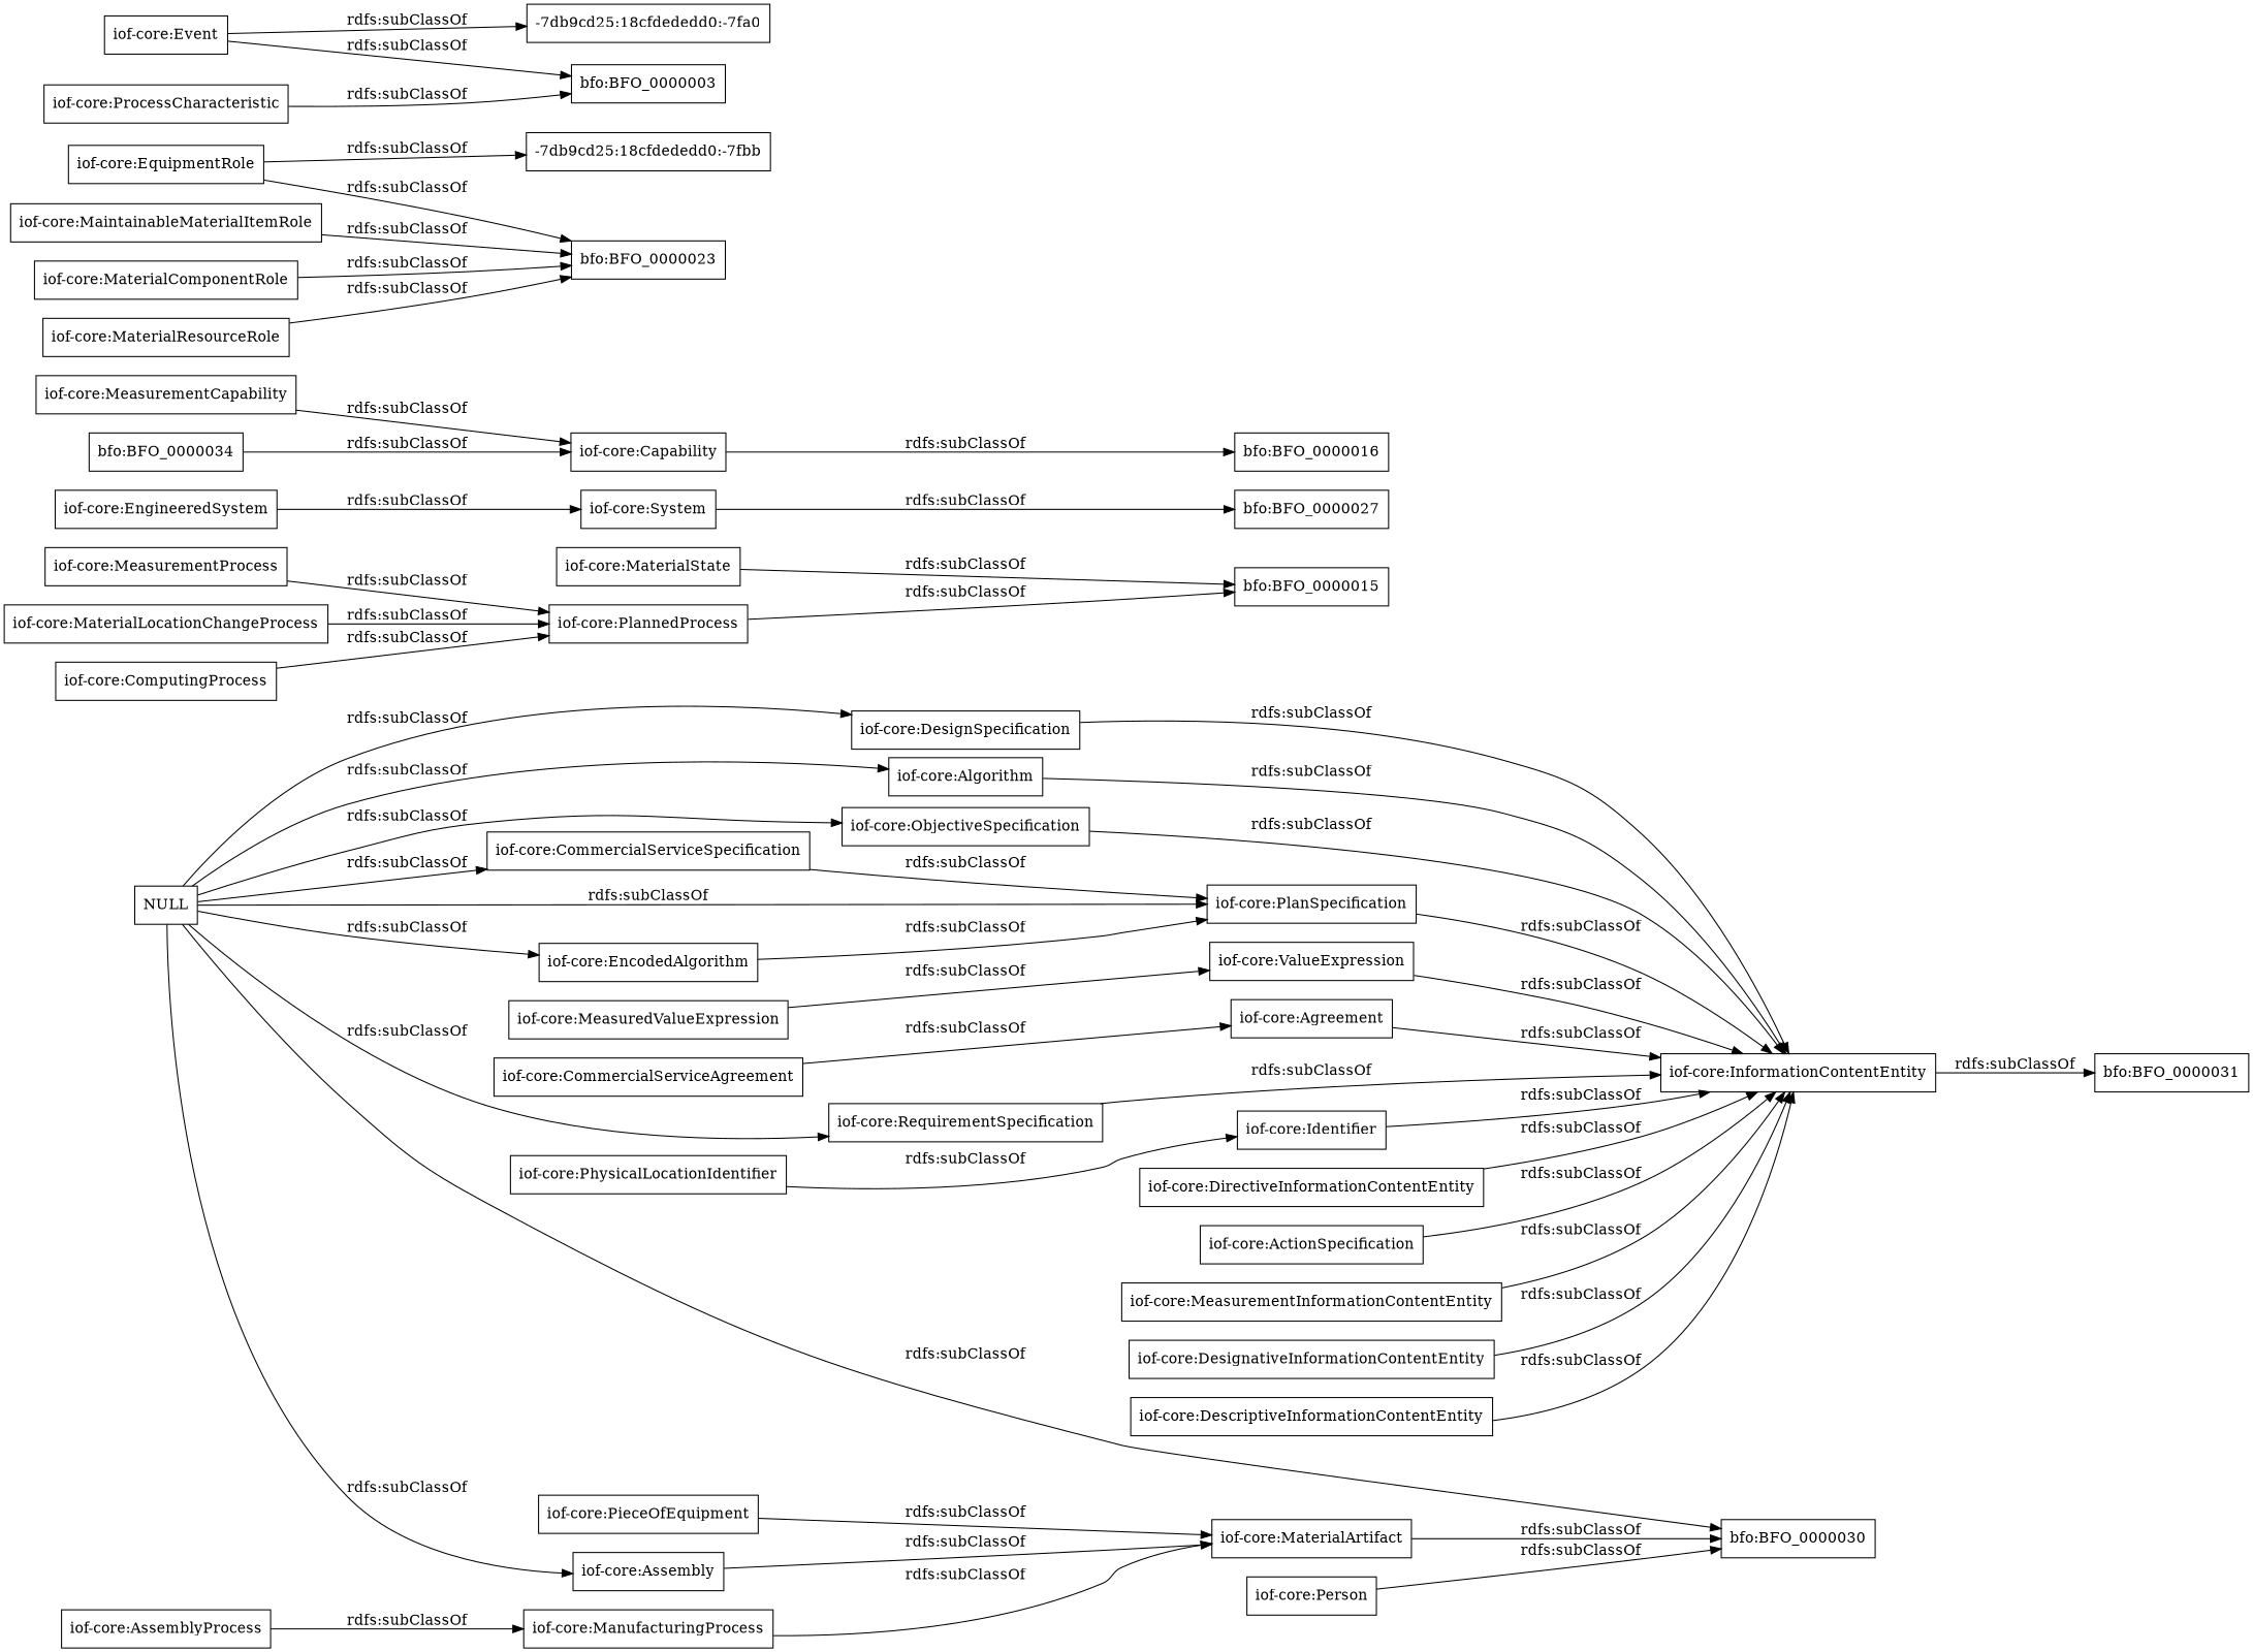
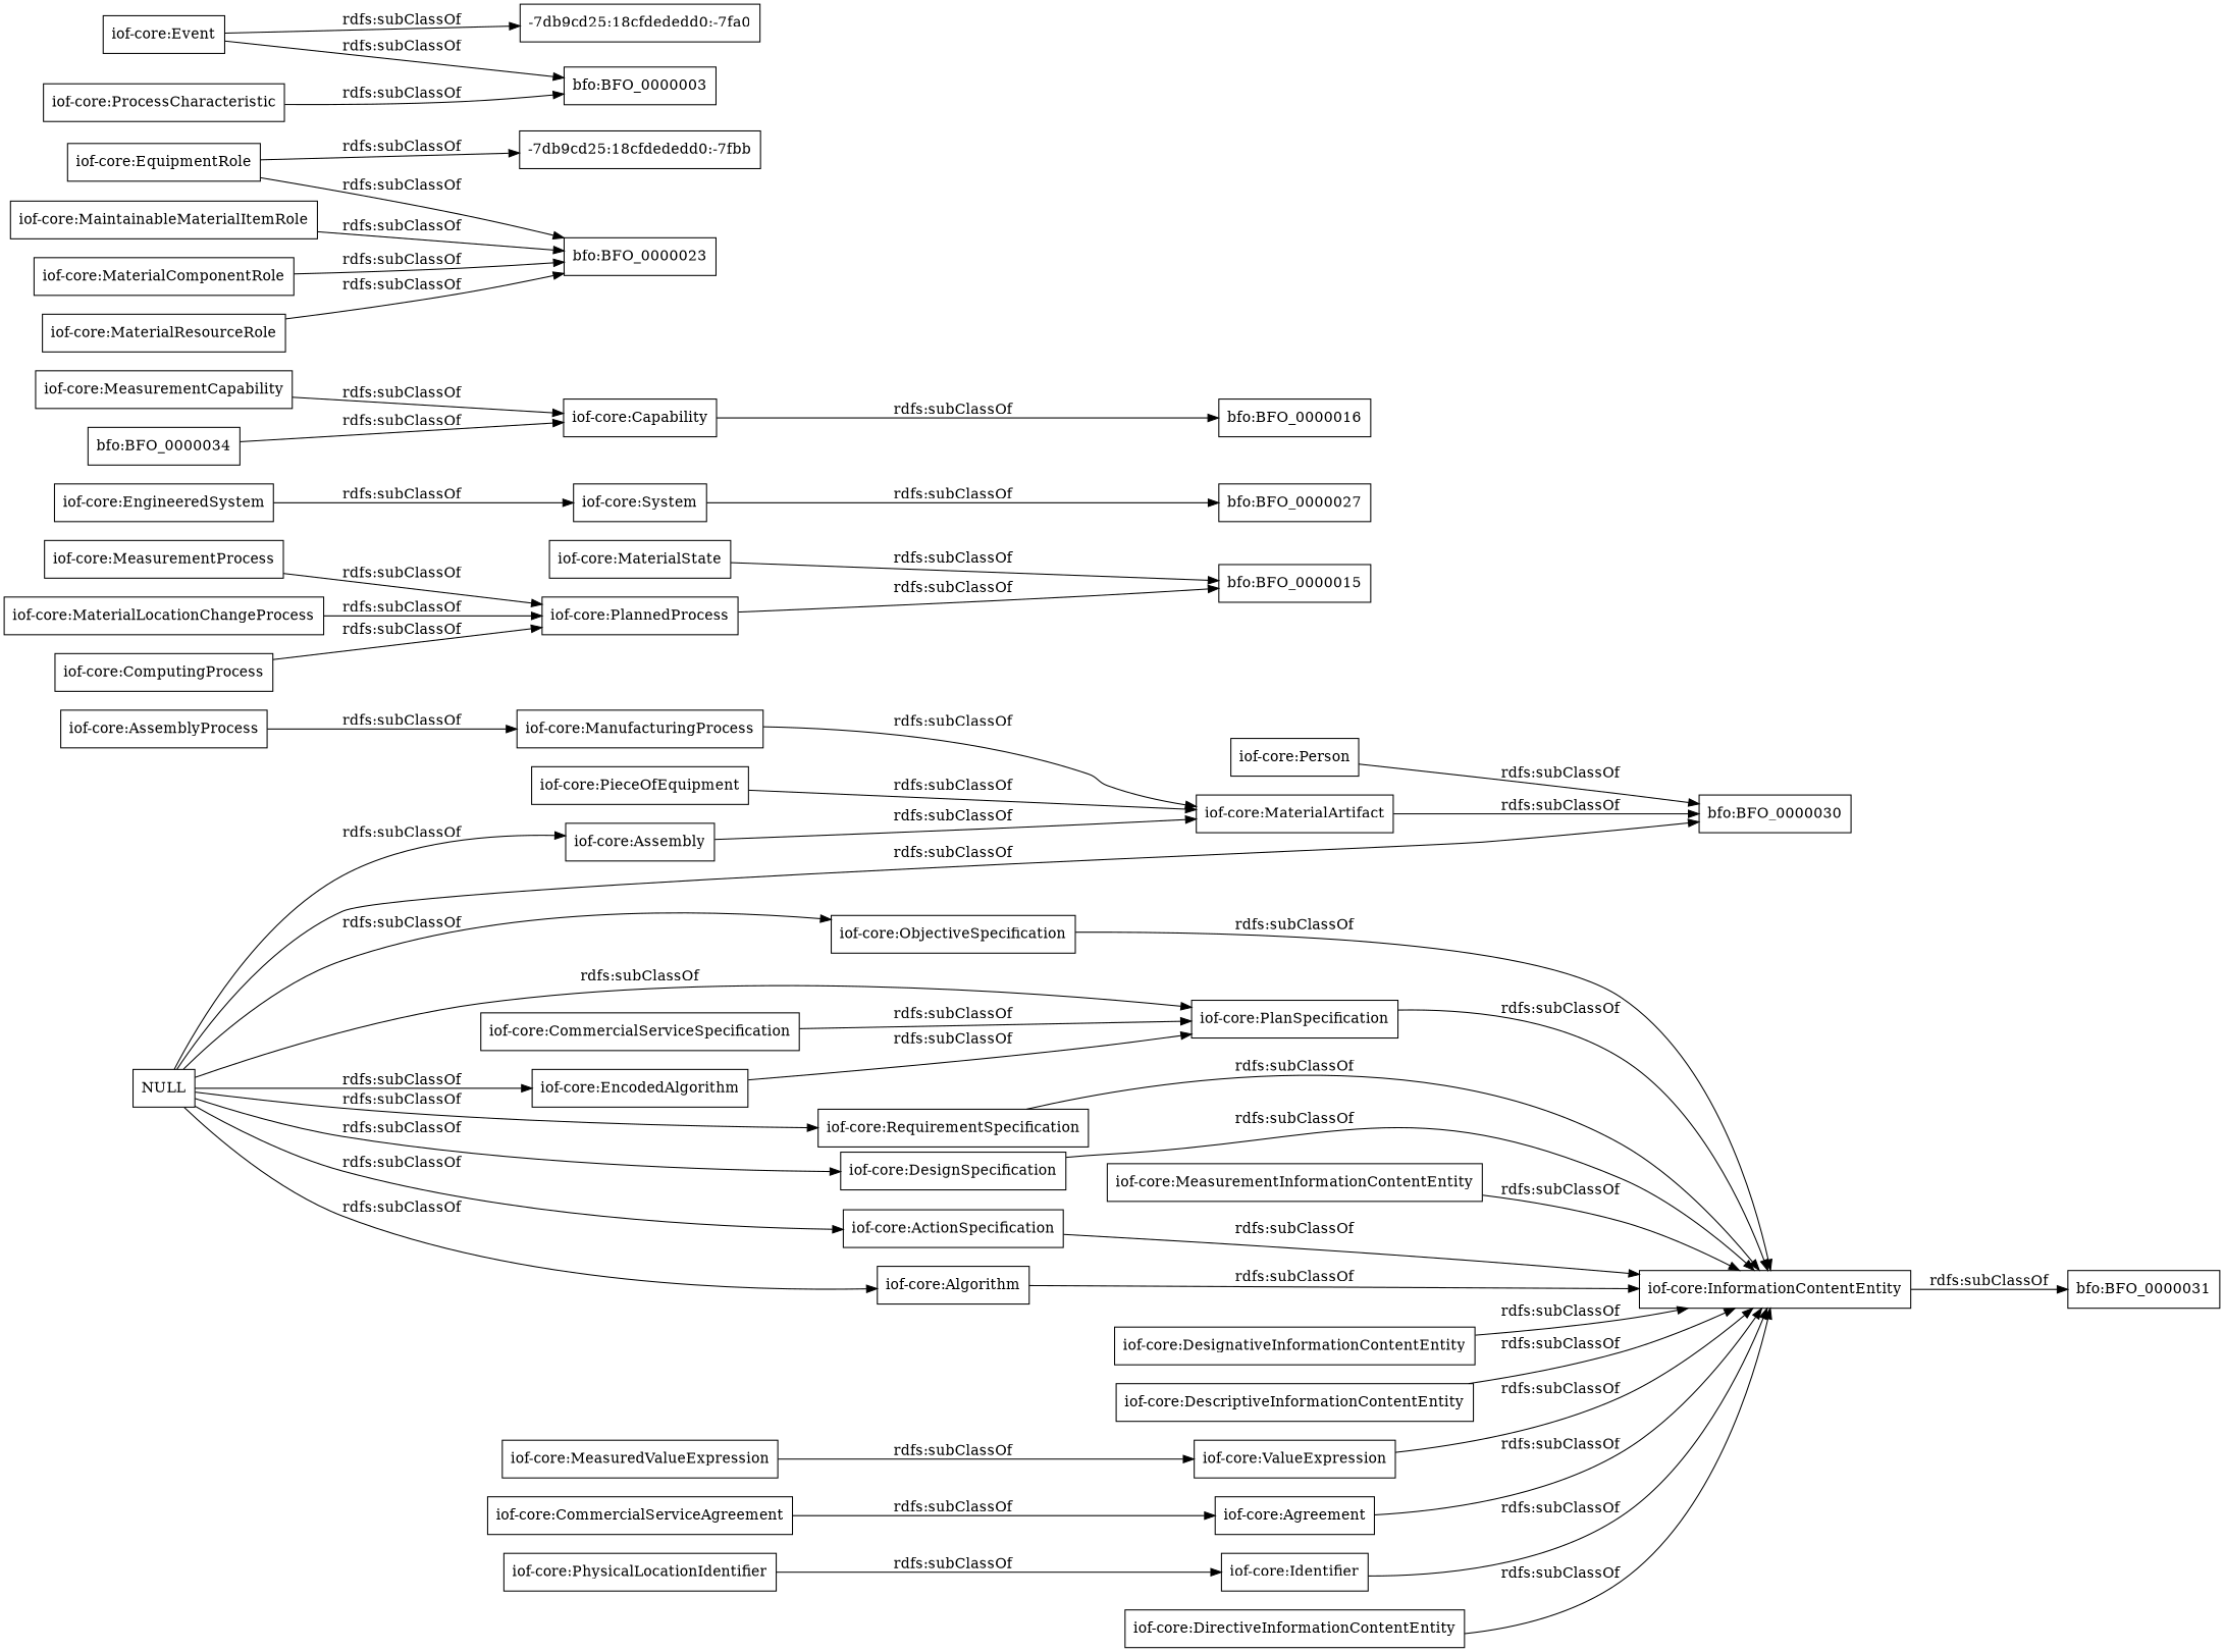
  digraph {
    rankdir=LR
    node [color=black shape=rectangle]
    "iof-core:EncodedAlgorithm"
    "iof-core:PlanSpecification"
    "iof-core:InformationContentEntity"
    "iof-core:MaterialState"
    "bfo:BFO_0000015"
    "iof-core:RequirementSpecification"
    "bfo:BFO_0000031"
    "iof-core:MeasuredValueExpression"
    "iof-core:ValueExpression"
    "iof-core:Agreement"
    "iof-core:DesignSpecification"
    "iof-core:System"
    "bfo:BFO_0000027"
    "iof-core:MeasurementProcess"
    "iof-core:PlannedProcess"
    "iof-core:MeasurementCapability"
    "iof-core:Capability"
    "bfo:BFO_0000016"
    "iof-core:EquipmentRole"
    "-7db9cd25:18cfdededd0:-7fbb"
    "bfo:BFO_0000023"
    "iof-core:Identifier"
    "iof-core:Assembly"
    "iof-core:MaterialArtifact"
    "bfo:BFO_0000030"
    "iof-core:CommercialServiceSpecification"
    "iof-core:DirectiveInformationContentEntity"
    "iof-core:MaintainableMaterialItemRole"
    "iof-core:ActionSpecification"
    "iof-core:MaterialComponentRole"
    "iof-core:MeasurementInformationContentEntity"
    "iof-core:Person"
    "iof-core:PhysicalLocationIdentifier"
    "iof-core:MaterialResourceRole"
    "iof-core:MaterialLocationChangeProcess"
    "iof-core:DesignativeInformationContentEntity"
    "iof-core:CommercialServiceAgreement"
    "iof-core:ManufacturingProcess"
    "iof-core:DescriptiveInformationContentEntity"
    "iof-core:Event"
    "-7db9cd25:18cfdededd0:-7fa0"
    "bfo:BFO_0000003"
    "iof-core:AssemblyProcess"
    "iof-core:PieceOfEquipment"
    "iof-core:ComputingProcess"
    "iof-core:Algorithm"
    "iof-core:ObjectiveSpecification"
    "iof-core:EngineeredSystem"
    "iof-core:ProcessCharacteristic"
    "bfo:BFO_0000034"
    NULL
    "iof-core:EncodedAlgorithm" -> "iof-core:PlanSpecification" [label="rdfs:subClassOf"]
    "iof-core:PlanSpecification" -> "iof-core:InformationContentEntity" [label="rdfs:subClassOf"]
    "iof-core:InformationContentEntity" -> "bfo:BFO_0000031" [label="rdfs:subClassOf"]
    "iof-core:MaterialState" -> "bfo:BFO_0000015" [label="rdfs:subClassOf"]
    "iof-core:RequirementSpecification" -> "iof-core:InformationContentEntity" [label="rdfs:subClassOf"]
    "iof-core:MeasuredValueExpression" -> "iof-core:ValueExpression" [label="rdfs:subClassOf"]
    "iof-core:ValueExpression" -> "iof-core:InformationContentEntity" [label="rdfs:subClassOf"]
    "iof-core:Agreement" -> "iof-core:InformationContentEntity" [label="rdfs:subClassOf"]
    "iof-core:DesignSpecification" -> "iof-core:InformationContentEntity" [label="rdfs:subClassOf"]
    "iof-core:System" -> "bfo:BFO_0000027" [label="rdfs:subClassOf"]
    "iof-core:MeasurementProcess" -> "iof-core:PlannedProcess" [label="rdfs:subClassOf"]
    "iof-core:PlannedProcess" -> "bfo:BFO_0000015" [label="rdfs:subClassOf"]
    "iof-core:MeasurementCapability" -> "iof-core:Capability" [label="rdfs:subClassOf"]
    "iof-core:Capability" -> "bfo:BFO_0000016" [label="rdfs:subClassOf"]
    "iof-core:EquipmentRole" -> "-7db9cd25:18cfdededd0:-7fbb" [label="rdfs:subClassOf"]
    "iof-core:EquipmentRole" -> "bfo:BFO_0000023" [label="rdfs:subClassOf"]
    "iof-core:Identifier" -> "iof-core:InformationContentEntity" [label="rdfs:subClassOf"]
    "iof-core:Assembly" -> "iof-core:MaterialArtifact" [label="rdfs:subClassOf"]
    "iof-core:MaterialArtifact" -> "bfo:BFO_0000030" [label="rdfs:subClassOf"]
    "iof-core:CommercialServiceSpecification" -> "iof-core:PlanSpecification" [label="rdfs:subClassOf"]
    "iof-core:DirectiveInformationContentEntity" -> "iof-core:InformationContentEntity" [label="rdfs:subClassOf"]
    "iof-core:MaintainableMaterialItemRole" -> "bfo:BFO_0000023" [label="rdfs:subClassOf"]
    "iof-core:ActionSpecification" -> "iof-core:InformationContentEntity" [label="rdfs:subClassOf"]
    "iof-core:MaterialComponentRole" -> "bfo:BFO_0000023" [label="rdfs:subClassOf"]
    "iof-core:MeasurementInformationContentEntity" -> "iof-core:InformationContentEntity" [label="rdfs:subClassOf"]
    "iof-core:Person" -> "bfo:BFO_0000030" [label="rdfs:subClassOf"]
    "iof-core:PhysicalLocationIdentifier" -> "iof-core:Identifier" [label="rdfs:subClassOf"]
    "iof-core:MaterialResourceRole" -> "bfo:BFO_0000023" [label="rdfs:subClassOf"]
    "iof-core:MaterialLocationChangeProcess" -> "iof-core:PlannedProcess" [label="rdfs:subClassOf"]
    "iof-core:DesignativeInformationContentEntity" -> "iof-core:InformationContentEntity" [label="rdfs:subClassOf"]
    "iof-core:CommercialServiceAgreement" -> "iof-core:Agreement" [label="rdfs:subClassOf"]
    "iof-core:ManufacturingProcess" -> "iof-core:MaterialArtifact" [label="rdfs:subClassOf"]
    "iof-core:DescriptiveInformationContentEntity" -> "iof-core:InformationContentEntity" [label="rdfs:subClassOf"]
    "iof-core:Event" -> "-7db9cd25:18cfdededd0:-7fa0" [label="rdfs:subClassOf"]
    "iof-core:Event" -> "bfo:BFO_0000003" [label="rdfs:subClassOf"]
    "iof-core:AssemblyProcess" -> "iof-core:ManufacturingProcess" [label="rdfs:subClassOf"]
    "iof-core:PieceOfEquipment" -> "iof-core:MaterialArtifact" [label="rdfs:subClassOf"]
    "iof-core:ComputingProcess" -> "iof-core:PlannedProcess" [label="rdfs:subClassOf"]
    "iof-core:Algorithm" -> "iof-core:InformationContentEntity" [label="rdfs:subClassOf"]
    "iof-core:ObjectiveSpecification" -> "iof-core:InformationContentEntity" [label="rdfs:subClassOf"]
    "iof-core:EngineeredSystem" -> "iof-core:System" [label="rdfs:subClassOf"]
    "iof-core:ProcessCharacteristic" -> "bfo:BFO_0000003" [label="rdfs:subClassOf"]
    "bfo:BFO_0000034" -> "iof-core:Capability" [label="rdfs:subClassOf"]
    NULL -> "iof-core:EncodedAlgorithm" [label="rdfs:subClassOf"]
    NULL -> "iof-core:PlanSpecification" [label="rdfs:subClassOf"]
    NULL -> "iof-core:RequirementSpecification" [label="rdfs:subClassOf"]
    NULL -> "iof-core:DesignSpecification" [label="rdfs:subClassOf"]
    NULL -> "iof-core:Assembly" [label="rdfs:subClassOf"]
    NULL -> "bfo:BFO_0000030" [label="rdfs:subClassOf"]
-   NULL -> "iof-core:CommercialServiceSpecification" [label="rdfs:subClassOf"]
+   NULL -> "iof-core:ActionSpecification" [label="rdfs:subClassOf"]
    NULL -> "iof-core:Algorithm" [label="rdfs:subClassOf"]
    NULL -> "iof-core:ObjectiveSpecification" [label="rdfs:subClassOf"]
  }
